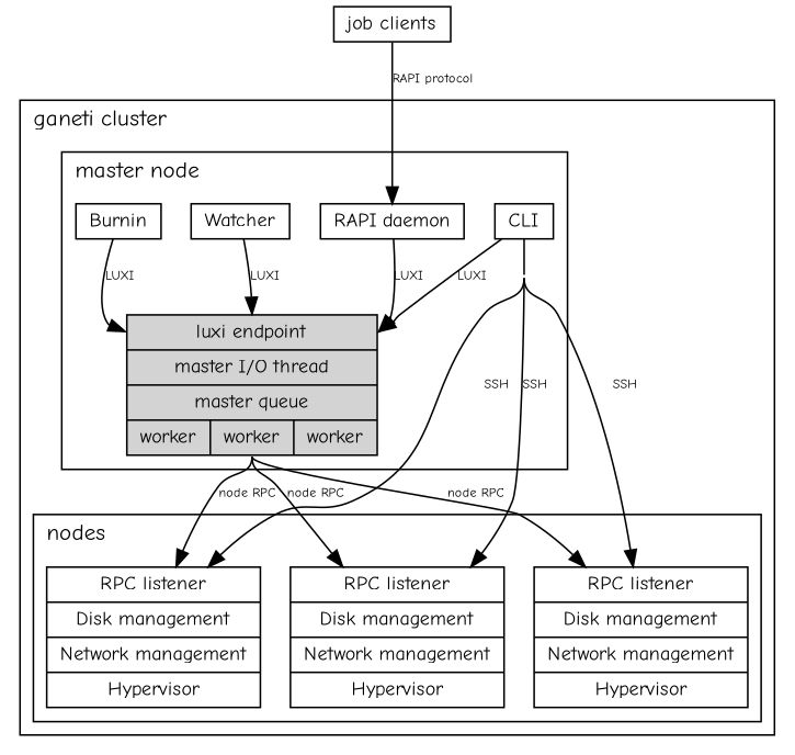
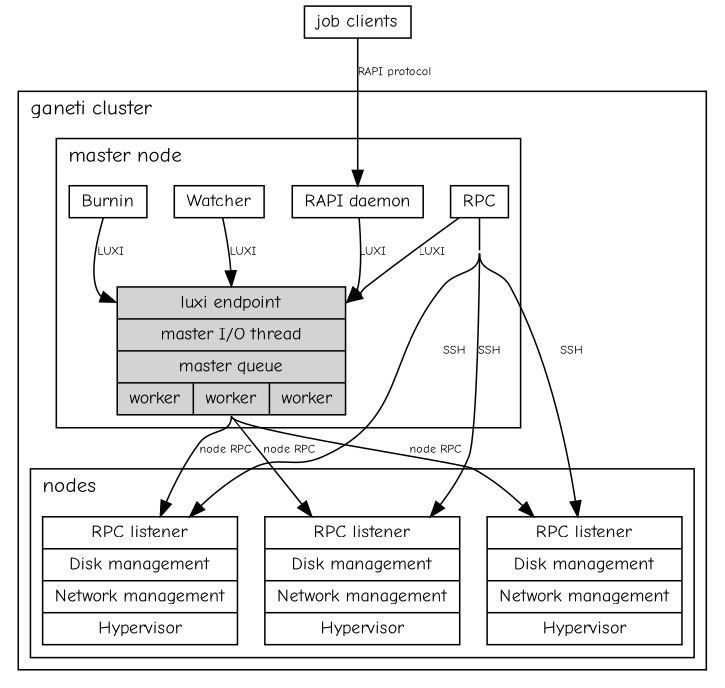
  digraph {
    compound=false
    concentrate=true
    fontname="Comic Neue"
    mclimit=100.0
    nslimit=100.0
    node [fontcolor=black fontname="Comic Neue" fontsize=12 shape=rect]
    edge [fontname="Comic Neue" fontsize=8]
    n1 [height=0 label="job clients" width=0]
    n2 [height=0 label="RAPI daemon" width=0]
    n3 [height=0 label="{ <luxi> luxi endpoint | master I/O thread | master queue | {<w1> worker| <w2> worker | <w3> worker }}" shape=record style=filled width=0]
-   n4 [height=0 label=CLI width=0]
+   n4 [height=0 label=RPC width=0]
    n5 [height=0 label=Watcher width=0]
    n6 [height=0 label=Burnin width=0]
    n7 [height=0 label="{ RPC listener | Disk management | Network management | Hypervisor } " shape=record width=0]
    n8 [height=0 label="{ RPC listener | Disk management | Network management | Hypervisor } " shape=record width=0]
    n9 [height=0 label="{ RPC listener | Disk management | Network management | Hypervisor } " shape=record width=0]
    subgraph sub_1 {
      label="Outside the cluster"
      n1
    }
    subgraph cluster_2 {
      label="ganeti cluster"
      labeljust=l
      subgraph cluster_3 {
        label="master node"
        labeljust=l
        n2
        n3
        n4
        n5
        n6
      }
      subgraph cluster_4 {
        label=nodes
        labeljust=l
        n7
        n8
        n9
      }
    }
    n1 -> n2 [label="RAPI protocol"]
    n2 -> n3 [headport=luxi label=LUXI labelpos=100]
    n3 -> n7 [label="node RPC" tailport=w2]
    n3 -> n8 [label="node RPC" tailport=w2]
    n3 -> n9 [label="node RPC" tailport=w2]
    n4 -> n3 [headport=luxi label=LUXI labelpos=100]
    n4 -> n7 [label=SSH]
    n4 -> n8 [label=SSH]
    n4 -> n9 [label=SSH]
    n5 -> n3 [headport=luxi label=LUXI labelpos=100]
    n6 -> n3 [headport=luxi label=LUXI labelpos=100]
  }
